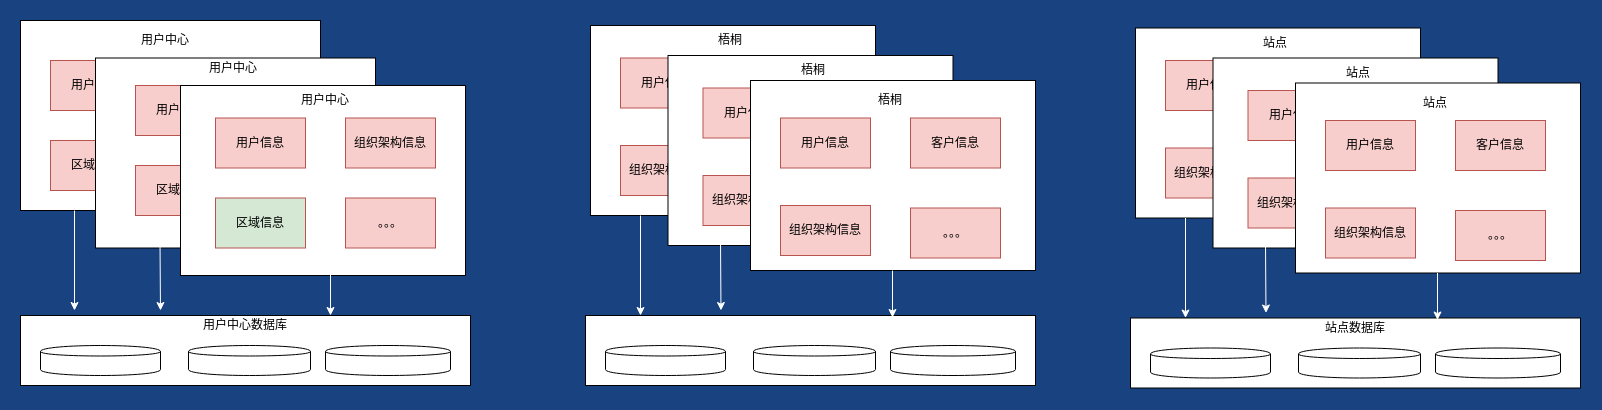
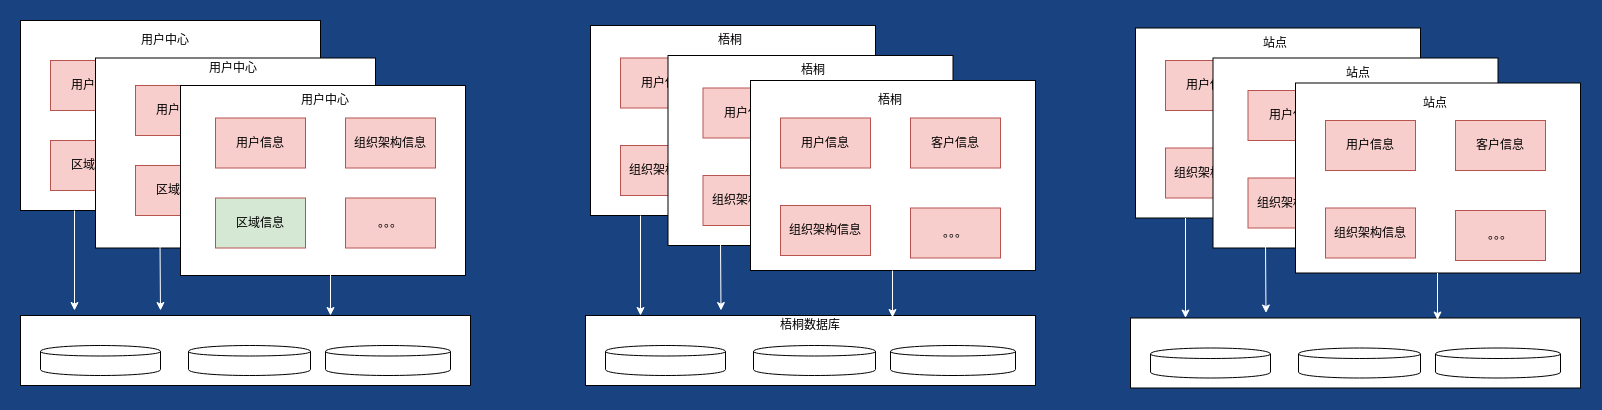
  <mxCell id="0" style=";html=1;" />
  <mxCell id="1" style=";html=1;" parent="0" />
  <mxCell id="2" value="" style="rounded=0;whiteSpace=wrap;html=1;" vertex="1" parent="1"><mxGeometry x="20" y="20" width="300" height="190" as="geometry" /></mxCell>
  <mxCell id="3" value="用户管理" style="rounded=0;whiteSpace=wrap;html=1;fillColor=#f8cecc;strokeColor=#b85450;" vertex="1" parent="1"><mxGeometry x="50" y="60" width="90" height="50" as="geometry" /></mxCell>
  <mxCell id="4" value="组织架构管理" style="rounded=0;whiteSpace=wrap;html=1;fillColor=#f8cecc;strokeColor=#b85450;" vertex="1" parent="1"><mxGeometry x="180" y="60" width="90" height="50" as="geometry" /></mxCell>
  <mxCell id="5" value="区域管理" style="rounded=0;whiteSpace=wrap;html=1;fillColor=#f8cecc;strokeColor=#b85450;" vertex="1" parent="1"><mxGeometry x="50" y="140" width="90" height="50" as="geometry" /></mxCell>
  <mxCell id="6" value="。。。" style="rounded=0;whiteSpace=wrap;html=1;fillColor=#f8cecc;strokeColor=#b85450;" vertex="1" parent="1"><mxGeometry x="180" y="140" width="90" height="50" as="geometry" /></mxCell>
  <mxCell id="7" value="用户中心" style="text;html=1;strokeColor=none;fillColor=none;align=center;verticalAlign=middle;whiteSpace=wrap;rounded=0;" vertex="1" parent="1"><mxGeometry x="130" y="30" width="70" height="20" as="geometry" /></mxCell>
  <mxCell id="8" value="" style="rounded=0;whiteSpace=wrap;html=1;" vertex="1" parent="1"><mxGeometry x="20" y="315" width="450" height="70" as="geometry" /></mxCell>
  <mxCell id="9" value="" style="shape=cylinder;whiteSpace=wrap;html=1;boundedLbl=1;backgroundOutline=1;" vertex="1" parent="1"><mxGeometry x="40" y="345" width="120" height="30" as="geometry" /></mxCell>
  <mxCell id="10" value="" style="rounded=0;whiteSpace=wrap;html=1;" vertex="1" parent="1"><mxGeometry x="95" y="57.5" width="280" height="190" as="geometry" /></mxCell>
  <mxCell id="11" value="用户管理" style="rounded=0;whiteSpace=wrap;html=1;fillColor=#f8cecc;strokeColor=#b85450;" vertex="1" parent="1"><mxGeometry x="135" y="85" width="90" height="50" as="geometry" /></mxCell>
  <mxCell id="12" value="组织架构管理" style="rounded=0;whiteSpace=wrap;html=1;fillColor=#f8cecc;strokeColor=#b85450;" vertex="1" parent="1"><mxGeometry x="265" y="85" width="90" height="50" as="geometry" /></mxCell>
  <mxCell id="13" value="区域管理" style="rounded=0;whiteSpace=wrap;html=1;fillColor=#f8cecc;strokeColor=#b85450;" vertex="1" parent="1"><mxGeometry x="135" y="165" width="90" height="50" as="geometry" /></mxCell>
  <mxCell id="14" value="。。。" style="rounded=0;whiteSpace=wrap;html=1;fillColor=#f8cecc;strokeColor=#b85450;" vertex="1" parent="1"><mxGeometry x="260" y="170" width="90" height="50" as="geometry" /></mxCell>
  <mxCell id="15" value="用户中心" style="text;html=1;strokeColor=none;fillColor=none;align=center;verticalAlign=middle;whiteSpace=wrap;rounded=0;" vertex="1" parent="1"><mxGeometry x="198" y="57.5" width="70" height="20" as="geometry" /></mxCell>
  <mxCell id="16" value="" style="rounded=0;whiteSpace=wrap;html=1;" vertex="1" parent="1"><mxGeometry x="180" y="85" width="285" height="190" as="geometry" /></mxCell>
  <mxCell id="17" value="用户信息" style="rounded=0;whiteSpace=wrap;html=1;fillColor=#f8cecc;strokeColor=#b85450;" vertex="1" parent="1"><mxGeometry x="215" y="117.5" width="90" height="50" as="geometry" /></mxCell>
  <mxCell id="18" value="组织架构信息" style="rounded=0;whiteSpace=wrap;html=1;fillColor=#f8cecc;strokeColor=#b85450;" vertex="1" parent="1"><mxGeometry x="345" y="117.5" width="90" height="50" as="geometry" /></mxCell>
  <mxCell id="19" value="区域信息" style="rounded=0;whiteSpace=wrap;html=1;fillColor=#d5e8d4;strokeColor=#b85450;" vertex="1" parent="1"><mxGeometry x="215" y="197.5" width="90" height="50" as="geometry" /></mxCell>
  <mxCell id="20" value="。。。" style="rounded=0;whiteSpace=wrap;html=1;fillColor=#f8cecc;strokeColor=#b85450;" vertex="1" parent="1"><mxGeometry x="345" y="197.5" width="90" height="50" as="geometry" /></mxCell>
  <mxCell id="21" value="用户中心" style="text;html=1;strokeColor=none;fillColor=none;align=center;verticalAlign=middle;whiteSpace=wrap;rounded=0;" vertex="1" parent="1"><mxGeometry x="290" y="90" width="70" height="20" as="geometry" /></mxCell>
  <mxCell id="22" value="" style="shape=cylinder;whiteSpace=wrap;html=1;boundedLbl=1;backgroundOutline=1;" vertex="1" parent="1"><mxGeometry x="188" y="345" width="122" height="30" as="geometry" /></mxCell>
  <mxCell id="23" value="" style="shape=cylinder;whiteSpace=wrap;html=1;boundedLbl=1;backgroundOutline=1;" vertex="1" parent="1"><mxGeometry x="325" y="345" width="125" height="30" as="geometry" /></mxCell>
- <mxCell id="24" value="用户中心数据库" style="text;html=1;strokeColor=none;fillColor=none;align=center;verticalAlign=middle;whiteSpace=wrap;rounded=0;" vertex="1" parent="1"><mxGeometry x="200" y="315" width="90" height="20" as="geometry" /></mxCell>
  <mxCell id="25" value="" style="endArrow=classic;html=1;exitX=0.18;exitY=1;exitDx=0;exitDy=0;exitPerimeter=0;strokeColor=#FFFFFF;" edge="1" parent="1" source="2"><mxGeometry width="50" height="50" relative="1" as="geometry"><mxPoint x="-30" y="290" as="sourcePoint" /><mxPoint x="74" y="310" as="targetPoint" /></mxGeometry></mxCell>
  <mxCell id="26" value="" style="endArrow=classic;html=1;exitX=0.18;exitY=1;exitDx=0;exitDy=0;exitPerimeter=0;strokeColor=#FFFFFF;" edge="1" parent="1"><mxGeometry width="50" height="50" relative="1" as="geometry"><mxPoint x="159.5" y="240" as="sourcePoint" /><mxPoint x="160" y="310" as="targetPoint" /></mxGeometry></mxCell>
  <mxCell id="27" value="" style="endArrow=classic;html=1;strokeColor=#FFFFFF;" edge="1" parent="1"><mxGeometry width="50" height="50" relative="1" as="geometry"><mxPoint x="330" y="268" as="sourcePoint" /><mxPoint x="330" y="315" as="targetPoint" /></mxGeometry></mxCell>
  <mxCell id="28" value="" style="rounded=0;whiteSpace=wrap;html=1;" vertex="1" parent="1"><mxGeometry x="590" y="25" width="285" height="190" as="geometry" /></mxCell>
  <mxCell id="29" value="用户信息" style="rounded=0;whiteSpace=wrap;html=1;fillColor=#f8cecc;strokeColor=#b85450;" vertex="1" parent="1"><mxGeometry x="620" y="57.5" width="90" height="50" as="geometry" /></mxCell>
  <mxCell id="30" value="客户信息" style="rounded=0;whiteSpace=wrap;html=1;fillColor=#f8cecc;strokeColor=#b85450;" vertex="1" parent="1"><mxGeometry x="750" y="57.5" width="90" height="50" as="geometry" /></mxCell>
  <mxCell id="31" value="组织架构信息" style="rounded=0;whiteSpace=wrap;html=1;fillColor=#f8cecc;strokeColor=#b85450;" vertex="1" parent="1"><mxGeometry x="620" y="145" width="90" height="50" as="geometry" /></mxCell>
  <mxCell id="32" value="。。。" style="rounded=0;whiteSpace=wrap;html=1;fillColor=#f8cecc;strokeColor=#b85450;" vertex="1" parent="1"><mxGeometry x="750" y="147.5" width="90" height="50" as="geometry" /></mxCell>
  <mxCell id="33" value="梧桐" style="text;html=1;strokeColor=none;fillColor=none;align=center;verticalAlign=middle;whiteSpace=wrap;rounded=0;" vertex="1" parent="1"><mxGeometry x="710" y="30" width="40" height="20" as="geometry" /></mxCell>
  <mxCell id="34" value="" style="rounded=0;whiteSpace=wrap;html=1;" vertex="1" parent="1"><mxGeometry x="667.5" y="55" width="285" height="190" as="geometry" /></mxCell>
  <mxCell id="35" value="用户信息" style="rounded=0;whiteSpace=wrap;html=1;fillColor=#f8cecc;strokeColor=#b85450;" vertex="1" parent="1"><mxGeometry x="702.5" y="87.5" width="90" height="50" as="geometry" /></mxCell>
  <mxCell id="36" value="客户信息" style="rounded=0;whiteSpace=wrap;html=1;fillColor=#f8cecc;strokeColor=#b85450;" vertex="1" parent="1"><mxGeometry x="832.5" y="87.5" width="90" height="50" as="geometry" /></mxCell>
  <mxCell id="37" value="组织架构信息" style="rounded=0;whiteSpace=wrap;html=1;fillColor=#f8cecc;strokeColor=#b85450;" vertex="1" parent="1"><mxGeometry x="702.5" y="175" width="90" height="50" as="geometry" /></mxCell>
  <mxCell id="38" value="。。。" style="rounded=0;whiteSpace=wrap;html=1;fillColor=#f8cecc;strokeColor=#b85450;" vertex="1" parent="1"><mxGeometry x="832.5" y="177.5" width="90" height="50" as="geometry" /></mxCell>
  <mxCell id="39" value="梧桐" style="text;html=1;strokeColor=none;fillColor=none;align=center;verticalAlign=middle;whiteSpace=wrap;rounded=0;" vertex="1" parent="1"><mxGeometry x="792.5" y="60" width="40" height="20" as="geometry" /></mxCell>
  <mxCell id="40" value="" style="rounded=0;whiteSpace=wrap;html=1;" vertex="1" parent="1"><mxGeometry x="750" y="80" width="285" height="190" as="geometry" /></mxCell>
  <mxCell id="41" value="用户信息" style="rounded=0;whiteSpace=wrap;html=1;fillColor=#f8cecc;strokeColor=#b85450;" vertex="1" parent="1"><mxGeometry x="780" y="117.5" width="90" height="50" as="geometry" /></mxCell>
  <mxCell id="42" value="客户信息" style="rounded=0;whiteSpace=wrap;html=1;fillColor=#f8cecc;strokeColor=#b85450;" vertex="1" parent="1"><mxGeometry x="910" y="117.5" width="90" height="50" as="geometry" /></mxCell>
  <mxCell id="43" value="组织架构信息" style="rounded=0;whiteSpace=wrap;html=1;fillColor=#f8cecc;strokeColor=#b85450;" vertex="1" parent="1"><mxGeometry x="780" y="205" width="90" height="50" as="geometry" /></mxCell>
  <mxCell id="44" value="。。。" style="rounded=0;whiteSpace=wrap;html=1;fillColor=#f8cecc;strokeColor=#b85450;" vertex="1" parent="1"><mxGeometry x="910" y="207.5" width="90" height="50" as="geometry" /></mxCell>
  <mxCell id="45" value="梧桐" style="text;html=1;strokeColor=none;fillColor=none;align=center;verticalAlign=middle;whiteSpace=wrap;rounded=0;" vertex="1" parent="1"><mxGeometry x="870" y="90" width="40" height="20" as="geometry" /></mxCell>
  <mxCell id="46" value="" style="rounded=0;whiteSpace=wrap;html=1;" vertex="1" parent="1"><mxGeometry x="585" y="315" width="450" height="70" as="geometry" /></mxCell>
  <mxCell id="47" value="" style="shape=cylinder;whiteSpace=wrap;html=1;boundedLbl=1;backgroundOutline=1;" vertex="1" parent="1"><mxGeometry x="605" y="345" width="120" height="30" as="geometry" /></mxCell>
  <mxCell id="48" value="" style="shape=cylinder;whiteSpace=wrap;html=1;boundedLbl=1;backgroundOutline=1;" vertex="1" parent="1"><mxGeometry x="753" y="345" width="122" height="30" as="geometry" /></mxCell>
  <mxCell id="49" value="" style="shape=cylinder;whiteSpace=wrap;html=1;boundedLbl=1;backgroundOutline=1;" vertex="1" parent="1"><mxGeometry x="890" y="345" width="125" height="30" as="geometry" /></mxCell>
+ <mxCell id="50" value="梧桐数据库" style="text;html=1;strokeColor=none;fillColor=none;align=center;verticalAlign=middle;whiteSpace=wrap;rounded=0;" vertex="1" parent="1"><mxGeometry x="765" y="315" width="90" height="20" as="geometry" /></mxCell>
  <mxCell id="51" value="" style="endArrow=classic;html=1;exitX=0.18;exitY=1;exitDx=0;exitDy=0;exitPerimeter=0;strokeColor=#FFFFFF;" edge="1" parent="1"><mxGeometry width="50" height="50" relative="1" as="geometry"><mxPoint x="640" y="215" as="sourcePoint" /><mxPoint x="640" y="315" as="targetPoint" /></mxGeometry></mxCell>
  <mxCell id="52" value="" style="endArrow=classic;html=1;exitX=0.18;exitY=1;exitDx=0;exitDy=0;exitPerimeter=0;strokeColor=#FFFFFF;" edge="1" parent="1"><mxGeometry width="50" height="50" relative="1" as="geometry"><mxPoint x="720" y="240" as="sourcePoint" /><mxPoint x="720.5" y="310" as="targetPoint" /></mxGeometry></mxCell>
  <mxCell id="53" value="" style="endArrow=classic;html=1;strokeColor=#FFFFFF;" edge="1" parent="1"><mxGeometry width="50" height="50" relative="1" as="geometry"><mxPoint x="892" y="270" as="sourcePoint" /><mxPoint x="892" y="317" as="targetPoint" /></mxGeometry></mxCell>
  <mxCell id="54" value="" style="rounded=0;whiteSpace=wrap;html=1;" vertex="1" parent="1"><mxGeometry x="1135" y="27.5" width="285" height="190" as="geometry" /></mxCell>
  <mxCell id="55" value="用户信息" style="rounded=0;whiteSpace=wrap;html=1;fillColor=#f8cecc;strokeColor=#b85450;" vertex="1" parent="1"><mxGeometry x="1165" y="60" width="90" height="50" as="geometry" /></mxCell>
  <mxCell id="56" value="客户信息" style="rounded=0;whiteSpace=wrap;html=1;fillColor=#f8cecc;strokeColor=#b85450;" vertex="1" parent="1"><mxGeometry x="1295" y="60" width="90" height="50" as="geometry" /></mxCell>
  <mxCell id="57" value="组织架构信息" style="rounded=0;whiteSpace=wrap;html=1;fillColor=#f8cecc;strokeColor=#b85450;" vertex="1" parent="1"><mxGeometry x="1165" y="147.5" width="90" height="50" as="geometry" /></mxCell>
  <mxCell id="58" value="。。。" style="rounded=0;whiteSpace=wrap;html=1;fillColor=#f8cecc;strokeColor=#b85450;" vertex="1" parent="1"><mxGeometry x="1295" y="150" width="90" height="50" as="geometry" /></mxCell>
  <mxCell id="59" value="站点" style="text;html=1;strokeColor=none;fillColor=none;align=center;verticalAlign=middle;whiteSpace=wrap;rounded=0;" vertex="1" parent="1"><mxGeometry x="1255" y="32.5" width="40" height="20" as="geometry" /></mxCell>
  <mxCell id="60" value="" style="rounded=0;whiteSpace=wrap;html=1;" vertex="1" parent="1"><mxGeometry x="1212.5" y="57.5" width="285" height="190" as="geometry" /></mxCell>
  <mxCell id="61" value="用户信息" style="rounded=0;whiteSpace=wrap;html=1;fillColor=#f8cecc;strokeColor=#b85450;" vertex="1" parent="1"><mxGeometry x="1247.5" y="90" width="90" height="50" as="geometry" /></mxCell>
  <mxCell id="62" value="客户信息" style="rounded=0;whiteSpace=wrap;html=1;fillColor=#f8cecc;strokeColor=#b85450;" vertex="1" parent="1"><mxGeometry x="1377.5" y="90" width="90" height="50" as="geometry" /></mxCell>
  <mxCell id="63" value="组织架构信息" style="rounded=0;whiteSpace=wrap;html=1;fillColor=#f8cecc;strokeColor=#b85450;" vertex="1" parent="1"><mxGeometry x="1247.5" y="177.5" width="90" height="50" as="geometry" /></mxCell>
  <mxCell id="64" value="。。。" style="rounded=0;whiteSpace=wrap;html=1;fillColor=#f8cecc;strokeColor=#b85450;" vertex="1" parent="1"><mxGeometry x="1377.5" y="180" width="90" height="50" as="geometry" /></mxCell>
  <mxCell id="65" value="站点" style="text;html=1;strokeColor=none;fillColor=none;align=center;verticalAlign=middle;whiteSpace=wrap;rounded=0;" vertex="1" parent="1"><mxGeometry x="1337.5" y="62.5" width="40" height="20" as="geometry" /></mxCell>
  <mxCell id="66" value="" style="rounded=0;whiteSpace=wrap;html=1;" vertex="1" parent="1"><mxGeometry x="1295" y="82.5" width="285" height="190" as="geometry" /></mxCell>
  <mxCell id="67" value="用户信息" style="rounded=0;whiteSpace=wrap;html=1;fillColor=#f8cecc;strokeColor=#b85450;" vertex="1" parent="1"><mxGeometry x="1325" y="120" width="90" height="50" as="geometry" /></mxCell>
  <mxCell id="68" value="客户信息" style="rounded=0;whiteSpace=wrap;html=1;fillColor=#f8cecc;strokeColor=#b85450;" vertex="1" parent="1"><mxGeometry x="1455" y="120" width="90" height="50" as="geometry" /></mxCell>
  <mxCell id="69" value="组织架构信息" style="rounded=0;whiteSpace=wrap;html=1;fillColor=#f8cecc;strokeColor=#b85450;" vertex="1" parent="1"><mxGeometry x="1325" y="207.5" width="90" height="50" as="geometry" /></mxCell>
  <mxCell id="70" value="。。。" style="rounded=0;whiteSpace=wrap;html=1;fillColor=#f8cecc;strokeColor=#b85450;" vertex="1" parent="1"><mxGeometry x="1455" y="210" width="90" height="50" as="geometry" /></mxCell>
  <mxCell id="71" value="站点" style="text;html=1;strokeColor=none;fillColor=none;align=center;verticalAlign=middle;whiteSpace=wrap;rounded=0;" vertex="1" parent="1"><mxGeometry x="1415" y="92.5" width="40" height="20" as="geometry" /></mxCell>
  <mxCell id="72" value="" style="rounded=0;whiteSpace=wrap;html=1;" vertex="1" parent="1"><mxGeometry x="1130" y="317.5" width="450" height="70" as="geometry" /></mxCell>
  <mxCell id="73" value="" style="shape=cylinder;whiteSpace=wrap;html=1;boundedLbl=1;backgroundOutline=1;" vertex="1" parent="1"><mxGeometry x="1150" y="347.5" width="120" height="30" as="geometry" /></mxCell>
  <mxCell id="74" value="" style="shape=cylinder;whiteSpace=wrap;html=1;boundedLbl=1;backgroundOutline=1;" vertex="1" parent="1"><mxGeometry x="1298" y="347.5" width="122" height="30" as="geometry" /></mxCell>
  <mxCell id="75" value="" style="shape=cylinder;whiteSpace=wrap;html=1;boundedLbl=1;backgroundOutline=1;" vertex="1" parent="1"><mxGeometry x="1435" y="347.5" width="125" height="30" as="geometry" /></mxCell>
- <mxCell id="76" value="站点数据库" style="text;html=1;strokeColor=none;fillColor=none;align=center;verticalAlign=middle;whiteSpace=wrap;rounded=0;" vertex="1" parent="1"><mxGeometry x="1310" y="317.5" width="90" height="20" as="geometry" /></mxCell>
  <mxCell id="77" value="" style="endArrow=classic;html=1;exitX=0.18;exitY=1;exitDx=0;exitDy=0;exitPerimeter=0;strokeColor=#FFFFFF;" edge="1" parent="1"><mxGeometry width="50" height="50" relative="1" as="geometry"><mxPoint x="1185" y="217.5" as="sourcePoint" /><mxPoint x="1185" y="317.5" as="targetPoint" /></mxGeometry></mxCell>
  <mxCell id="78" value="" style="endArrow=classic;html=1;exitX=0.18;exitY=1;exitDx=0;exitDy=0;exitPerimeter=0;strokeColor=#FFFFFF;" edge="1" parent="1"><mxGeometry width="50" height="50" relative="1" as="geometry"><mxPoint x="1265" y="242.5" as="sourcePoint" /><mxPoint x="1265.5" y="312.5" as="targetPoint" /></mxGeometry></mxCell>
  <mxCell id="79" value="" style="endArrow=classic;html=1;strokeColor=#FFFFFF;" edge="1" parent="1"><mxGeometry width="50" height="50" relative="1" as="geometry"><mxPoint x="1437" y="272.5" as="sourcePoint" /><mxPoint x="1437" y="319.5" as="targetPoint" /></mxGeometry></mxCell>
